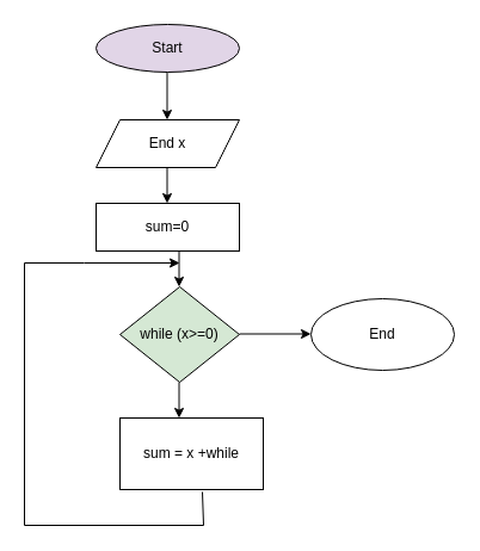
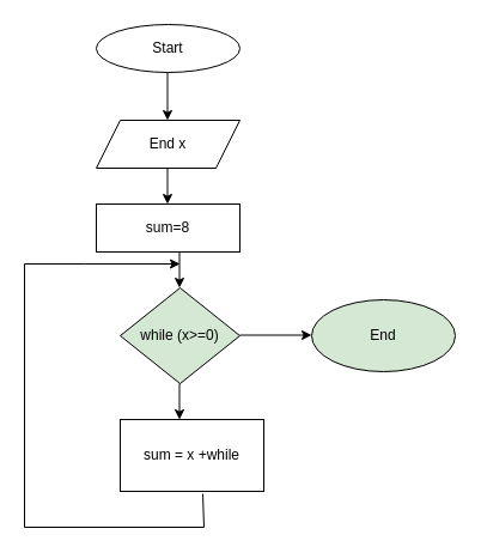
  <mxCell id="0" />
  <mxCell id="1" parent="0" />
- <mxCell id="2" value="Start" style="ellipse;whiteSpace=wrap;html=1;fillColor=#e1d5e7;" vertex="1" parent="1"><mxGeometry x="80" width="120" height="40" as="geometry" y="20" /></mxCell>
+ <mxCell id="2" value="Start" style="ellipse;whiteSpace=wrap;html=1;" vertex="1" parent="1"><mxGeometry x="80" width="120" height="40" as="geometry" y="20" /></mxCell>
  <mxCell id="3" value="" style="endArrow=classic;html=1;rounded=0;" edge="1" parent="1"><mxGeometry width="50" height="50" relative="1" as="geometry"><mxPoint x="139.5" y="60" as="sourcePoint" /><mxPoint x="139.5" y="100" as="targetPoint" /></mxGeometry></mxCell>
  <mxCell id="4" value="End x" style="shape=parallelogram;perimeter=parallelogramPerimeter;whiteSpace=wrap;html=1;fixedSize=1;" vertex="1" parent="1"><mxGeometry x="80" y="100" width="120" height="40" as="geometry" /></mxCell>
- <mxCell id="5" value="sum=0" style="rounded=0;whiteSpace=wrap;html=1;" vertex="1" parent="1"><mxGeometry x="80" y="170" width="120" height="40" as="geometry" /></mxCell>
+ <mxCell id="5" value="sum=8" style="rounded=0;whiteSpace=wrap;html=1;" vertex="1" parent="1"><mxGeometry x="80" y="170" width="120" height="40" as="geometry" /></mxCell>
  <mxCell id="6" value="while (x&amp;gt;=0)" style="rhombus;whiteSpace=wrap;html=1;fillColor=#d5e8d4;" vertex="1" parent="1"><mxGeometry x="100" y="240" width="100" height="80" as="geometry" /></mxCell>
  <mxCell id="7" value="sum = x +while" style="rounded=0;whiteSpace=wrap;html=1;" vertex="1" parent="1"><mxGeometry x="100" y="350" width="120" height="60" as="geometry" /></mxCell>
- <mxCell id="8" value="End" style="ellipse;whiteSpace=wrap;html=1;" vertex="1" parent="1"><mxGeometry x="260" y="250" width="120" height="60" as="geometry" /></mxCell>
+ <mxCell id="8" value="End" style="ellipse;whiteSpace=wrap;html=1;fillColor=#d5e8d4;" vertex="1" parent="1"><mxGeometry x="260" y="250" width="120" height="60" as="geometry" /></mxCell>
  <mxCell id="9" value="" style="endArrow=classic;html=1;rounded=0;exitX=0.575;exitY=1.033;exitDx=0;exitDy=0;exitPerimeter=0;" edge="1" parent="1" source="7"><mxGeometry width="50" height="50" relative="1" as="geometry"><mxPoint x="170" y="430" as="sourcePoint" /><mxPoint x="150" y="220" as="targetPoint" /><Array as="points"><mxPoint x="170" y="440" /><mxPoint x="20" y="440" /><mxPoint x="20" y="220" /><mxPoint x="70" y="220" /></Array></mxGeometry></mxCell>
  <mxCell id="10" value="" style="endArrow=classic;html=1;rounded=0;elbow=vertical;" edge="1" parent="1"><mxGeometry width="50" height="50" relative="1" as="geometry"><mxPoint x="139.5" y="140" as="sourcePoint" /><mxPoint x="139.5" y="170" as="targetPoint" /></mxGeometry></mxCell>
  <mxCell id="11" value="" style="endArrow=classic;html=1;rounded=0;elbow=vertical;" edge="1" parent="1"><mxGeometry width="50" height="50" relative="1" as="geometry"><mxPoint x="149.5" y="210" as="sourcePoint" /><mxPoint x="149.5" y="240" as="targetPoint" /></mxGeometry></mxCell>
  <mxCell id="12" value="" style="endArrow=classic;html=1;rounded=0;elbow=vertical;" edge="1" parent="1"><mxGeometry width="50" height="50" relative="1" as="geometry"><mxPoint x="200" y="279.5" as="sourcePoint" /><mxPoint x="260" y="279.5" as="targetPoint" /></mxGeometry></mxCell>
  <mxCell id="13" value="" style="endArrow=classic;html=1;rounded=0;elbow=vertical;" edge="1" parent="1"><mxGeometry width="50" height="50" relative="1" as="geometry"><mxPoint x="149.5" y="320" as="sourcePoint" /><mxPoint x="149.5" y="350" as="targetPoint" /></mxGeometry></mxCell>
